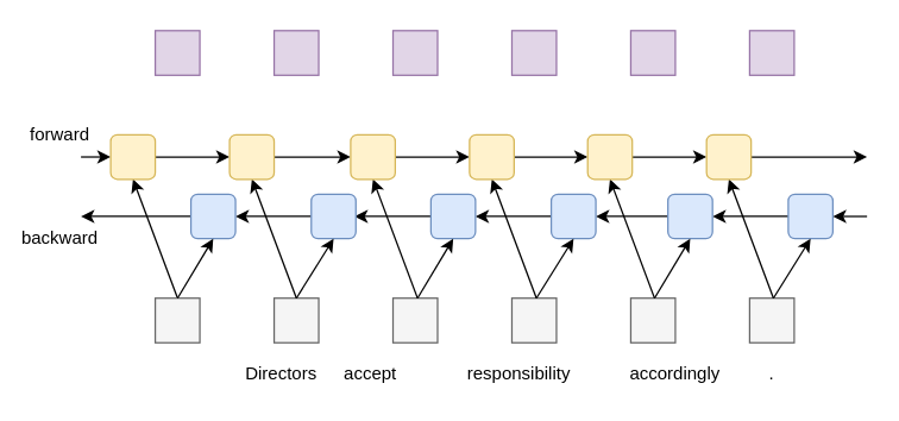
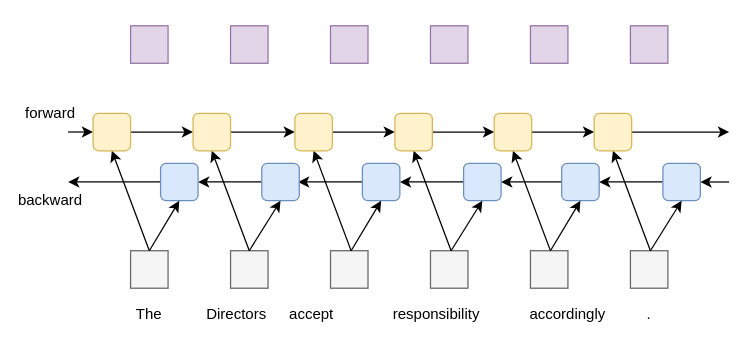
  <mxCell id="0" />
  <mxCell id="1" parent="0" />
  <mxCell id="2" style="rounded=0;orthogonalLoop=1;jettySize=auto;html=1;exitX=0.5;exitY=0;exitDx=0;exitDy=0;entryX=0.5;entryY=1;entryDx=0;entryDy=0;" edge="1" parent="1" source="3" target="14"><mxGeometry relative="1" as="geometry" /></mxCell>
  <mxCell id="3" value="" style="whiteSpace=wrap;html=1;aspect=fixed;fillColor=#f5f5f5;strokeColor=#666666;fontColor=#333333;" parent="1" vertex="1"><mxGeometry x="104" y="200" width="30" height="30" as="geometry" /></mxCell>
  <mxCell id="4" value="" style="whiteSpace=wrap;html=1;aspect=fixed;fillColor=#f5f5f5;strokeColor=#666666;fontColor=#333333;" parent="1" vertex="1"><mxGeometry x="184" y="200" width="30" height="30" as="geometry" /></mxCell>
  <mxCell id="5" value="" style="whiteSpace=wrap;html=1;aspect=fixed;fillColor=#f5f5f5;strokeColor=#666666;fontColor=#333333;" parent="1" vertex="1"><mxGeometry x="264" y="200" width="30" height="30" as="geometry" /></mxCell>
  <mxCell id="6" value="" style="whiteSpace=wrap;html=1;aspect=fixed;fillColor=#f5f5f5;strokeColor=#666666;fontColor=#333333;" parent="1" vertex="1"><mxGeometry x="344" y="200" width="30" height="30" as="geometry" /></mxCell>
  <mxCell id="7" value="" style="whiteSpace=wrap;html=1;aspect=fixed;fillColor=#f5f5f5;strokeColor=#666666;fontColor=#333333;" parent="1" vertex="1"><mxGeometry x="424" y="200" width="30" height="30" as="geometry" /></mxCell>
  <mxCell id="8" value="" style="whiteSpace=wrap;html=1;aspect=fixed;fillColor=#f5f5f5;strokeColor=#666666;fontColor=#333333;" parent="1" vertex="1"><mxGeometry x="504" y="200" width="30" height="30" as="geometry" /></mxCell>
  <mxCell id="9" style="edgeStyle=none;rounded=0;orthogonalLoop=1;jettySize=auto;html=1;exitX=1;exitY=0.5;exitDx=0;exitDy=0;entryX=0;entryY=0.5;entryDx=0;entryDy=0;startArrow=classic;startFill=1;endArrow=none;endFill=0;" edge="1" parent="1" source="11" target="18"><mxGeometry relative="1" as="geometry" /></mxCell>
  <mxCell id="10" style="edgeStyle=none;rounded=0;orthogonalLoop=1;jettySize=auto;html=1;exitX=0;exitY=0.5;exitDx=0;exitDy=0;startArrow=none;startFill=0;endArrow=classic;endFill=1;" edge="1" parent="1" source="11"><mxGeometry relative="1" as="geometry"><mxPoint x="54" y="145" as="targetPoint" /></mxGeometry></mxCell>
  <mxCell id="11" value="" style="rounded=1;whiteSpace=wrap;html=1;fillColor=#dae8fc;strokeColor=#6c8ebf;" vertex="1" parent="1"><mxGeometry x="128" y="130" width="30" height="30" as="geometry" /></mxCell>
  <mxCell id="12" style="edgeStyle=none;rounded=0;orthogonalLoop=1;jettySize=auto;html=1;exitX=0;exitY=0.5;exitDx=0;exitDy=0;startArrow=classic;startFill=1;endArrow=none;endFill=0;" edge="1" parent="1" source="14"><mxGeometry relative="1" as="geometry"><mxPoint x="54" y="105" as="targetPoint" /></mxGeometry></mxCell>
  <mxCell id="13" style="edgeStyle=none;rounded=0;orthogonalLoop=1;jettySize=auto;html=1;exitX=1;exitY=0.5;exitDx=0;exitDy=0;entryX=0;entryY=0.5;entryDx=0;entryDy=0;startArrow=none;startFill=0;endArrow=classic;endFill=1;" edge="1" parent="1" source="14" target="20"><mxGeometry relative="1" as="geometry" /></mxCell>
  <mxCell id="14" value="" style="rounded=1;whiteSpace=wrap;html=1;fillColor=#fff2cc;strokeColor=#d6b656;" vertex="1" parent="1"><mxGeometry x="74" y="90" width="30" height="30" as="geometry" /></mxCell>
  <mxCell id="15" value="" style="endArrow=classic;html=1;exitX=0.5;exitY=0;exitDx=0;exitDy=0;entryX=0.5;entryY=1;entryDx=0;entryDy=0;" edge="1" parent="1" source="3" target="11"><mxGeometry width="50" height="50" relative="1" as="geometry"><mxPoint x="74" y="300" as="sourcePoint" /><mxPoint x="124" y="250" as="targetPoint" /></mxGeometry></mxCell>
  <mxCell id="16" style="rounded=0;orthogonalLoop=1;jettySize=auto;html=1;exitX=0.5;exitY=0;exitDx=0;exitDy=0;entryX=0.5;entryY=1;entryDx=0;entryDy=0;" edge="1" parent="1" target="20"><mxGeometry relative="1" as="geometry"><mxPoint x="199" y="200" as="sourcePoint" /></mxGeometry></mxCell>
  <mxCell id="17" style="edgeStyle=none;rounded=0;orthogonalLoop=1;jettySize=auto;html=1;exitX=1;exitY=0.5;exitDx=0;exitDy=0;entryX=0;entryY=0.5;entryDx=0;entryDy=0;startArrow=classic;startFill=1;endArrow=none;endFill=0;" edge="1" parent="1" target="24"><mxGeometry relative="1" as="geometry"><mxPoint x="238" y="145" as="sourcePoint" /></mxGeometry></mxCell>
  <mxCell id="18" value="" style="rounded=1;whiteSpace=wrap;html=1;fillColor=#dae8fc;strokeColor=#6c8ebf;" vertex="1" parent="1"><mxGeometry x="209" y="130" width="30" height="30" as="geometry" /></mxCell>
  <mxCell id="19" style="edgeStyle=none;rounded=0;orthogonalLoop=1;jettySize=auto;html=1;exitX=1;exitY=0.5;exitDx=0;exitDy=0;entryX=0;entryY=0.5;entryDx=0;entryDy=0;startArrow=none;startFill=0;endArrow=classic;endFill=1;" edge="1" parent="1" source="20" target="26"><mxGeometry relative="1" as="geometry" /></mxCell>
  <mxCell id="20" value="" style="rounded=1;whiteSpace=wrap;html=1;fillColor=#fff2cc;strokeColor=#d6b656;" vertex="1" parent="1"><mxGeometry x="154" y="90" width="30" height="30" as="geometry" /></mxCell>
  <mxCell id="21" value="" style="endArrow=classic;html=1;exitX=0.5;exitY=0;exitDx=0;exitDy=0;entryX=0.5;entryY=1;entryDx=0;entryDy=0;" edge="1" parent="1" target="18"><mxGeometry width="50" height="50" relative="1" as="geometry"><mxPoint x="199" y="200" as="sourcePoint" /><mxPoint x="204" y="250" as="targetPoint" /></mxGeometry></mxCell>
  <mxCell id="22" style="rounded=0;orthogonalLoop=1;jettySize=auto;html=1;exitX=0.5;exitY=0;exitDx=0;exitDy=0;entryX=0.5;entryY=1;entryDx=0;entryDy=0;" edge="1" parent="1" target="26"><mxGeometry relative="1" as="geometry"><mxPoint x="280.5" y="200" as="sourcePoint" /></mxGeometry></mxCell>
  <mxCell id="23" style="edgeStyle=none;rounded=0;orthogonalLoop=1;jettySize=auto;html=1;exitX=1;exitY=0.5;exitDx=0;exitDy=0;entryX=0;entryY=0.5;entryDx=0;entryDy=0;startArrow=classic;startFill=1;endArrow=none;endFill=0;" edge="1" parent="1" source="24" target="30"><mxGeometry relative="1" as="geometry" /></mxCell>
  <mxCell id="24" value="" style="rounded=1;whiteSpace=wrap;html=1;fillColor=#dae8fc;strokeColor=#6c8ebf;" vertex="1" parent="1"><mxGeometry x="289.5" y="130" width="30" height="30" as="geometry" /></mxCell>
  <mxCell id="25" style="edgeStyle=none;rounded=0;orthogonalLoop=1;jettySize=auto;html=1;exitX=1;exitY=0.5;exitDx=0;exitDy=0;entryX=0;entryY=0.5;entryDx=0;entryDy=0;startArrow=none;startFill=0;endArrow=classic;endFill=1;" edge="1" parent="1" source="26" target="32"><mxGeometry relative="1" as="geometry" /></mxCell>
  <mxCell id="26" value="" style="rounded=1;whiteSpace=wrap;html=1;fillColor=#fff2cc;strokeColor=#d6b656;" vertex="1" parent="1"><mxGeometry x="235.5" y="90" width="30" height="30" as="geometry" /></mxCell>
  <mxCell id="27" value="" style="endArrow=classic;html=1;exitX=0.5;exitY=0;exitDx=0;exitDy=0;entryX=0.5;entryY=1;entryDx=0;entryDy=0;" edge="1" parent="1" target="24"><mxGeometry width="50" height="50" relative="1" as="geometry"><mxPoint x="280.5" y="200" as="sourcePoint" /><mxPoint x="285.5" y="250" as="targetPoint" /></mxGeometry></mxCell>
  <mxCell id="28" style="rounded=0;orthogonalLoop=1;jettySize=auto;html=1;exitX=0.5;exitY=0;exitDx=0;exitDy=0;entryX=0.5;entryY=1;entryDx=0;entryDy=0;" edge="1" parent="1" target="32"><mxGeometry relative="1" as="geometry"><mxPoint x="360.5" y="200" as="sourcePoint" /></mxGeometry></mxCell>
  <mxCell id="29" style="edgeStyle=none;rounded=0;orthogonalLoop=1;jettySize=auto;html=1;exitX=1;exitY=0.5;exitDx=0;exitDy=0;entryX=0;entryY=0.5;entryDx=0;entryDy=0;startArrow=classic;startFill=1;endArrow=none;endFill=0;" edge="1" parent="1" source="30" target="36"><mxGeometry relative="1" as="geometry" /></mxCell>
  <mxCell id="30" value="" style="rounded=1;whiteSpace=wrap;html=1;fillColor=#dae8fc;strokeColor=#6c8ebf;" vertex="1" parent="1"><mxGeometry x="370.5" y="130" width="30" height="30" as="geometry" /></mxCell>
  <mxCell id="31" style="edgeStyle=none;rounded=0;orthogonalLoop=1;jettySize=auto;html=1;exitX=1;exitY=0.5;exitDx=0;exitDy=0;entryX=0;entryY=0.5;entryDx=0;entryDy=0;startArrow=none;startFill=0;endArrow=classic;endFill=1;" edge="1" parent="1" source="32" target="38"><mxGeometry relative="1" as="geometry" /></mxCell>
  <mxCell id="32" value="" style="rounded=1;whiteSpace=wrap;html=1;fillColor=#fff2cc;strokeColor=#d6b656;" vertex="1" parent="1"><mxGeometry x="315.5" y="90" width="30" height="30" as="geometry" /></mxCell>
  <mxCell id="33" value="" style="endArrow=classic;html=1;exitX=0.5;exitY=0;exitDx=0;exitDy=0;entryX=0.5;entryY=1;entryDx=0;entryDy=0;" edge="1" parent="1" target="30"><mxGeometry width="50" height="50" relative="1" as="geometry"><mxPoint x="360.5" y="200" as="sourcePoint" /><mxPoint x="365.5" y="250" as="targetPoint" /></mxGeometry></mxCell>
  <mxCell id="34" style="rounded=0;orthogonalLoop=1;jettySize=auto;html=1;exitX=0.5;exitY=0;exitDx=0;exitDy=0;entryX=0.5;entryY=1;entryDx=0;entryDy=0;" edge="1" parent="1" target="38"><mxGeometry relative="1" as="geometry"><mxPoint x="440" y="200" as="sourcePoint" /></mxGeometry></mxCell>
  <mxCell id="35" style="edgeStyle=none;rounded=0;orthogonalLoop=1;jettySize=auto;html=1;exitX=1;exitY=0.5;exitDx=0;exitDy=0;entryX=0;entryY=0.5;entryDx=0;entryDy=0;startArrow=classic;startFill=1;endArrow=none;endFill=0;" edge="1" parent="1" source="36" target="42"><mxGeometry relative="1" as="geometry" /></mxCell>
  <mxCell id="36" value="" style="rounded=1;whiteSpace=wrap;html=1;fillColor=#dae8fc;strokeColor=#6c8ebf;" vertex="1" parent="1"><mxGeometry x="449" y="130" width="30" height="30" as="geometry" /></mxCell>
  <mxCell id="37" style="edgeStyle=none;rounded=0;orthogonalLoop=1;jettySize=auto;html=1;exitX=1;exitY=0.5;exitDx=0;exitDy=0;entryX=0;entryY=0.5;entryDx=0;entryDy=0;startArrow=none;startFill=0;endArrow=classic;endFill=1;" edge="1" parent="1" source="38" target="44"><mxGeometry relative="1" as="geometry" /></mxCell>
  <mxCell id="38" value="" style="rounded=1;whiteSpace=wrap;html=1;fillColor=#fff2cc;strokeColor=#d6b656;" vertex="1" parent="1"><mxGeometry x="395" y="90" width="30" height="30" as="geometry" /></mxCell>
  <mxCell id="39" value="" style="endArrow=classic;html=1;exitX=0.5;exitY=0;exitDx=0;exitDy=0;entryX=0.5;entryY=1;entryDx=0;entryDy=0;" edge="1" parent="1" target="36"><mxGeometry width="50" height="50" relative="1" as="geometry"><mxPoint x="440" y="200" as="sourcePoint" /><mxPoint x="445" y="250" as="targetPoint" /></mxGeometry></mxCell>
  <mxCell id="40" style="rounded=0;orthogonalLoop=1;jettySize=auto;html=1;exitX=0.5;exitY=0;exitDx=0;exitDy=0;entryX=0.5;entryY=1;entryDx=0;entryDy=0;" edge="1" parent="1" target="44"><mxGeometry relative="1" as="geometry"><mxPoint x="520" y="200" as="sourcePoint" /></mxGeometry></mxCell>
  <mxCell id="41" style="edgeStyle=none;rounded=0;orthogonalLoop=1;jettySize=auto;html=1;exitX=1;exitY=0.5;exitDx=0;exitDy=0;startArrow=classic;startFill=1;endArrow=none;endFill=0;" edge="1" parent="1" source="42"><mxGeometry relative="1" as="geometry"><mxPoint x="583" y="145" as="targetPoint" /></mxGeometry></mxCell>
  <mxCell id="42" value="" style="rounded=1;whiteSpace=wrap;html=1;fillColor=#dae8fc;strokeColor=#6c8ebf;" vertex="1" parent="1"><mxGeometry x="530" y="130" width="30" height="30" as="geometry" /></mxCell>
  <mxCell id="43" style="edgeStyle=none;rounded=0;orthogonalLoop=1;jettySize=auto;html=1;exitX=1;exitY=0.5;exitDx=0;exitDy=0;startArrow=none;startFill=0;endArrow=classic;endFill=1;" edge="1" parent="1" source="44"><mxGeometry relative="1" as="geometry"><mxPoint x="583" y="105" as="targetPoint" /></mxGeometry></mxCell>
  <mxCell id="44" value="" style="rounded=1;whiteSpace=wrap;html=1;fillColor=#fff2cc;strokeColor=#d6b656;" vertex="1" parent="1"><mxGeometry x="475" y="90" width="30" height="30" as="geometry" /></mxCell>
  <mxCell id="45" value="" style="endArrow=classic;html=1;exitX=0.5;exitY=0;exitDx=0;exitDy=0;entryX=0.5;entryY=1;entryDx=0;entryDy=0;" edge="1" parent="1" target="42"><mxGeometry width="50" height="50" relative="1" as="geometry"><mxPoint x="520" y="200" as="sourcePoint" /><mxPoint x="525" y="250" as="targetPoint" /></mxGeometry></mxCell>
+ <mxCell id="46" value="The" style="text;html=1;strokeColor=none;fillColor=none;align=center;verticalAlign=middle;whiteSpace=wrap;rounded=0;" vertex="1" parent="1"><mxGeometry x="99" y="241" width="40" height="20" as="geometry" /></mxCell>
  <mxCell id="47" value="Directors" style="text;html=1;strokeColor=none;fillColor=none;align=center;verticalAlign=middle;whiteSpace=wrap;rounded=0;" vertex="1" parent="1"><mxGeometry x="169" y="241" width="40" height="20" as="geometry" /></mxCell>
  <mxCell id="48" value="accept" style="text;html=1;strokeColor=none;fillColor=none;align=center;verticalAlign=middle;whiteSpace=wrap;rounded=0;" vertex="1" parent="1"><mxGeometry x="229" y="241" width="40" height="20" as="geometry" /></mxCell>
  <mxCell id="49" value="responsibility" style="text;html=1;strokeColor=none;fillColor=none;align=center;verticalAlign=middle;whiteSpace=wrap;rounded=0;" vertex="1" parent="1"><mxGeometry x="329" y="241" width="40" height="20" as="geometry" /></mxCell>
  <mxCell id="50" value="accordingly" style="text;html=1;strokeColor=none;fillColor=none;align=center;verticalAlign=middle;whiteSpace=wrap;rounded=0;" vertex="1" parent="1"><mxGeometry x="434" y="241" width="40" height="20" as="geometry" /></mxCell>
  <mxCell id="51" value="." style="text;html=1;strokeColor=none;fillColor=none;align=center;verticalAlign=middle;whiteSpace=wrap;rounded=0;" vertex="1" parent="1"><mxGeometry x="499" y="241" width="40" height="20" as="geometry" /></mxCell>
  <mxCell id="52" value="backward" style="text;html=1;strokeColor=none;fillColor=none;align=center;verticalAlign=middle;whiteSpace=wrap;rounded=0;" vertex="1" parent="1"><mxGeometry x="20" y="150" width="40" height="20" as="geometry" /></mxCell>
  <mxCell id="53" value="forward" style="text;html=1;strokeColor=none;fillColor=none;align=center;verticalAlign=middle;whiteSpace=wrap;rounded=0;" vertex="1" parent="1"><mxGeometry x="20" y="80" width="40" height="20" as="geometry" /></mxCell>
  <mxCell id="54" value="" style="whiteSpace=wrap;html=1;aspect=fixed;fillColor=#e1d5e7;strokeColor=#9673a6;" vertex="1" parent="1"><mxGeometry x="104" y="20" width="30" height="30" as="geometry" /></mxCell>
  <mxCell id="55" value="" style="whiteSpace=wrap;html=1;aspect=fixed;fillColor=#e1d5e7;strokeColor=#9673a6;" vertex="1" parent="1"><mxGeometry x="184" y="20" width="30" height="30" as="geometry" /></mxCell>
  <mxCell id="56" value="" style="whiteSpace=wrap;html=1;aspect=fixed;fillColor=#e1d5e7;strokeColor=#9673a6;" vertex="1" parent="1"><mxGeometry x="264" y="20" width="30" height="30" as="geometry" /></mxCell>
  <mxCell id="57" value="" style="whiteSpace=wrap;html=1;aspect=fixed;fillColor=#e1d5e7;strokeColor=#9673a6;" vertex="1" parent="1"><mxGeometry x="344" y="20" width="30" height="30" as="geometry" /></mxCell>
  <mxCell id="58" value="" style="whiteSpace=wrap;html=1;aspect=fixed;fillColor=#e1d5e7;strokeColor=#9673a6;" vertex="1" parent="1"><mxGeometry x="424" y="20" width="30" height="30" as="geometry" /></mxCell>
  <mxCell id="59" value="" style="whiteSpace=wrap;html=1;aspect=fixed;fillColor=#e1d5e7;strokeColor=#9673a6;" vertex="1" parent="1"><mxGeometry x="504" y="20" width="30" height="30" as="geometry" /></mxCell>
